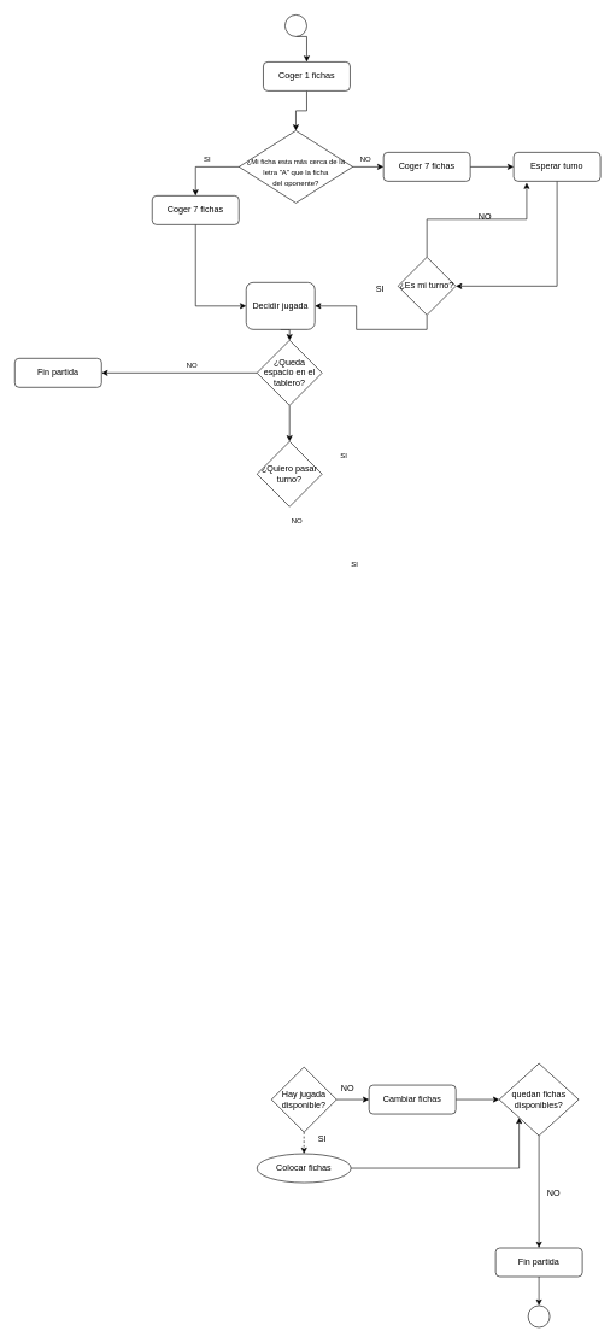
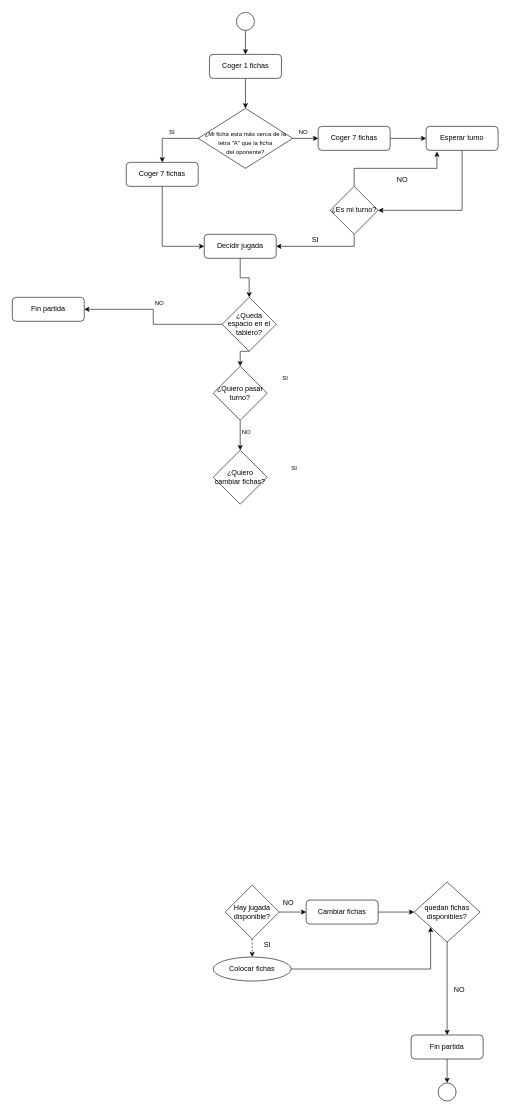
  <mxCell id="0" />
  <mxCell id="1" parent="0" />
  <mxCell id="2" style="edgeStyle=orthogonalEdgeStyle;rounded=0;orthogonalLoop=1;jettySize=auto;html=1;exitX=0.5;exitY=1;exitDx=0;exitDy=0;entryX=0.5;entryY=0;entryDx=0;entryDy=0;fontSize=10;" edge="1" parent="1" source="3" target="32"><mxGeometry relative="1" as="geometry" /></mxCell>
- <mxCell id="3" value="Coger 1 fichas" style="rounded=1;whiteSpace=wrap;html=1;fontSize=12;glass=0;strokeWidth=1;shadow=0;" parent="1" vertex="1"><mxGeometry x="363.75" y="85" width="120" height="40" as="geometry" /></mxCell>
+ <mxCell id="3" value="Coger 1 fichas" style="rounded=1;whiteSpace=wrap;html=1;fontSize=12;glass=0;strokeWidth=1;shadow=0;" parent="1" vertex="1"><mxGeometry x="348.75" y="90" width="120" height="40" as="geometry" /></mxCell>
  <mxCell id="4" style="edgeStyle=orthogonalEdgeStyle;rounded=0;orthogonalLoop=1;jettySize=auto;html=1;exitX=0.5;exitY=1;exitDx=0;exitDy=0;entryX=0.5;entryY=0;entryDx=0;entryDy=0;" parent="1" source="5" target="3" edge="1"><mxGeometry relative="1" as="geometry" /></mxCell>
  <mxCell id="5" value="" style="ellipse;whiteSpace=wrap;html=1;aspect=fixed;" parent="1" vertex="1"><mxGeometry x="393.75" y="20" width="30" height="30" as="geometry" /></mxCell>
  <mxCell id="6" style="edgeStyle=orthogonalEdgeStyle;rounded=0;orthogonalLoop=1;jettySize=auto;html=1;exitX=0.5;exitY=0;exitDx=0;exitDy=0;entryX=0.15;entryY=1.05;entryDx=0;entryDy=0;entryPerimeter=0;fontSize=10;" edge="1" parent="1" source="8" target="10"><mxGeometry relative="1" as="geometry" /></mxCell>
  <mxCell id="7" style="edgeStyle=orthogonalEdgeStyle;rounded=0;orthogonalLoop=1;jettySize=auto;html=1;exitX=0.5;exitY=1;exitDx=0;exitDy=0;fontSize=10;" edge="1" parent="1" source="8" target="13"><mxGeometry relative="1" as="geometry" /></mxCell>
- <mxCell id="8" value="¿Es mi turno?" style="rhombus;whiteSpace=wrap;html=1;" parent="1" vertex="1"><mxGeometry x="550" y="355" width="80" height="80" as="geometry" /></mxCell>
+ <mxCell id="8" value="¿Es mi turno?" style="rhombus;whiteSpace=wrap;html=1;" parent="1" vertex="1"><mxGeometry x="550" y="310" width="80" height="80" as="geometry" /></mxCell>
  <mxCell id="9" style="edgeStyle=orthogonalEdgeStyle;rounded=0;orthogonalLoop=1;jettySize=auto;html=1;exitX=0.5;exitY=1;exitDx=0;exitDy=0;entryX=1;entryY=0.5;entryDx=0;entryDy=0;fontSize=10;" edge="1" parent="1" source="10" target="8"><mxGeometry relative="1" as="geometry" /></mxCell>
  <mxCell id="10" value="Esperar turno" style="rounded=1;whiteSpace=wrap;html=1;fontSize=12;glass=0;strokeWidth=1;shadow=0;" parent="1" vertex="1"><mxGeometry x="710" y="210" width="120" height="40" as="geometry" /></mxCell>
  <mxCell id="11" value="NO" style="text;html=1;align=center;verticalAlign=middle;resizable=0;points=[];autosize=1;strokeColor=none;" parent="1" vertex="1"><mxGeometry x="655" y="290" width="30" height="20" as="geometry" /></mxCell>
  <mxCell id="12" style="edgeStyle=orthogonalEdgeStyle;rounded=0;orthogonalLoop=1;jettySize=auto;html=1;exitX=0.5;exitY=1;exitDx=0;exitDy=0;entryX=0.5;entryY=0;entryDx=0;entryDy=0;fontSize=10;" edge="1" parent="1" source="13" target="41"><mxGeometry relative="1" as="geometry" /></mxCell>
- <mxCell id="13" value="Decidir jugada" style="rounded=1;whiteSpace=wrap;html=1;fontSize=12;glass=0;strokeWidth=1;shadow=0;" parent="1" vertex="1"><mxGeometry x="340" y="390" width="95" height="65" as="geometry" /></mxCell>
+ <mxCell id="13" value="Decidir jugada" style="rounded=1;whiteSpace=wrap;html=1;fontSize=12;glass=0;strokeWidth=1;shadow=0;" parent="1" vertex="1"><mxGeometry x="340" y="390" width="120" height="40" as="geometry" /></mxCell>
  <mxCell id="14" style="edgeStyle=orthogonalEdgeStyle;rounded=0;orthogonalLoop=1;jettySize=auto;html=1;exitX=1;exitY=0.5;exitDx=0;exitDy=0;entryX=0;entryY=1;entryDx=0;entryDy=0;" parent="1" source="15" target="17" edge="1"><mxGeometry relative="1" as="geometry" /></mxCell>
  <mxCell id="15" value="Colocar fichas" style="ellipse;whiteSpace=wrap;html=1;fontSize=12;glass=0;strokeWidth=1;shadow=0;" parent="1" vertex="1"><mxGeometry x="355" y="1595" width="130" height="40" as="geometry" /></mxCell>
  <mxCell id="16" style="edgeStyle=orthogonalEdgeStyle;rounded=0;orthogonalLoop=1;jettySize=auto;html=1;exitX=0.5;exitY=1;exitDx=0;exitDy=0;entryX=0.5;entryY=0;entryDx=0;entryDy=0;" parent="1" source="17" target="27" edge="1"><mxGeometry relative="1" as="geometry" /></mxCell>
  <mxCell id="17" value="quedan fichas disponibles?" style="rhombus;whiteSpace=wrap;html=1;" parent="1" vertex="1"><mxGeometry x="690" y="1470" width="110" height="100" as="geometry" /></mxCell>
  <mxCell id="18" style="edgeStyle=orthogonalEdgeStyle;rounded=0;orthogonalLoop=1;jettySize=auto;html=1;exitX=0.5;exitY=1;exitDx=0;exitDy=0;entryX=0.5;entryY=0;entryDx=0;entryDy=0;dashed=1;" parent="1" source="20" target="15" edge="1"><mxGeometry relative="1" as="geometry" /></mxCell>
  <mxCell id="19" style="edgeStyle=orthogonalEdgeStyle;rounded=0;orthogonalLoop=1;jettySize=auto;html=1;exitX=1;exitY=0.5;exitDx=0;exitDy=0;entryX=0;entryY=0.5;entryDx=0;entryDy=0;" parent="1" source="20" target="24" edge="1"><mxGeometry relative="1" as="geometry" /></mxCell>
  <mxCell id="20" value="Hay jugada disponible?" style="rhombus;whiteSpace=wrap;html=1;" parent="1" vertex="1"><mxGeometry x="375" y="1475" width="90" height="90" as="geometry" /></mxCell>
  <mxCell id="21" value="SI" style="text;html=1;align=center;verticalAlign=middle;resizable=0;points=[];autosize=1;strokeColor=none;" parent="1" vertex="1"><mxGeometry x="510" y="390" width="30" height="20" as="geometry" /></mxCell>
  <mxCell id="22" value="SI" style="text;html=1;align=center;verticalAlign=middle;resizable=0;points=[];autosize=1;strokeColor=none;" parent="1" vertex="1"><mxGeometry x="430" y="1565" width="30" height="20" as="geometry" /></mxCell>
  <mxCell id="23" style="edgeStyle=orthogonalEdgeStyle;rounded=0;orthogonalLoop=1;jettySize=auto;html=1;exitX=1;exitY=0.5;exitDx=0;exitDy=0;entryX=0;entryY=0.5;entryDx=0;entryDy=0;" parent="1" source="24" target="17" edge="1"><mxGeometry relative="1" as="geometry" /></mxCell>
  <mxCell id="24" value="Cambiar fichas" style="rounded=1;whiteSpace=wrap;html=1;fontSize=12;glass=0;strokeWidth=1;shadow=0;" parent="1" vertex="1"><mxGeometry x="510" y="1500" width="120" height="40" as="geometry" /></mxCell>
  <mxCell id="25" value="NO" style="text;html=1;align=center;verticalAlign=middle;resizable=0;points=[];autosize=1;strokeColor=none;" parent="1" vertex="1"><mxGeometry x="465" y="1495" width="30" height="20" as="geometry" /></mxCell>
  <mxCell id="26" style="edgeStyle=orthogonalEdgeStyle;rounded=0;orthogonalLoop=1;jettySize=auto;html=1;exitX=0.5;exitY=1;exitDx=0;exitDy=0;entryX=0.5;entryY=0;entryDx=0;entryDy=0;" parent="1" source="27" target="28" edge="1"><mxGeometry relative="1" as="geometry" /></mxCell>
  <mxCell id="27" value="Fin partida" style="rounded=1;whiteSpace=wrap;html=1;fontSize=12;glass=0;strokeWidth=1;shadow=0;" parent="1" vertex="1"><mxGeometry x="685" y="1725" width="120" height="40" as="geometry" /></mxCell>
  <mxCell id="28" value="" style="ellipse;whiteSpace=wrap;html=1;aspect=fixed;" parent="1" vertex="1"><mxGeometry x="730" y="1805" width="30" height="30" as="geometry" /></mxCell>
  <mxCell id="29" value="NO" style="text;html=1;align=center;verticalAlign=middle;resizable=0;points=[];autosize=1;strokeColor=none;" parent="1" vertex="1"><mxGeometry x="750" y="1639.5" width="30" height="20" as="geometry" /></mxCell>
  <mxCell id="30" style="edgeStyle=orthogonalEdgeStyle;rounded=0;orthogonalLoop=1;jettySize=auto;html=1;exitX=0;exitY=0.5;exitDx=0;exitDy=0;entryX=0.5;entryY=0;entryDx=0;entryDy=0;fontSize=10;" edge="1" parent="1" source="32" target="36"><mxGeometry relative="1" as="geometry" /></mxCell>
  <mxCell id="31" style="edgeStyle=orthogonalEdgeStyle;rounded=0;orthogonalLoop=1;jettySize=auto;html=1;exitX=1;exitY=0.5;exitDx=0;exitDy=0;fontSize=10;" edge="1" parent="1" source="32" target="38"><mxGeometry relative="1" as="geometry" /></mxCell>
  <mxCell id="32" value="&lt;span style=&quot;font-size: 10px&quot;&gt;&lt;br&gt;¿Mi ficha esta más cerca de la&lt;/span&gt;&lt;br&gt;&lt;span style=&quot;font-size: 10px&quot;&gt;letra &quot;A&quot; que la ficha&lt;/span&gt;&lt;br&gt;&lt;div&gt;&lt;span style=&quot;font-size: 10px&quot;&gt;del oponente?&lt;/span&gt;&lt;/div&gt;" style="rhombus;whiteSpace=wrap;html=1;rounded=0;align=center;" vertex="1" parent="1"><mxGeometry x="330" y="180" width="157.5" height="100" as="geometry" /></mxCell>
  <mxCell id="33" value="NO" style="text;html=1;align=center;verticalAlign=middle;resizable=0;points=[];autosize=1;strokeColor=none;fillColor=none;fontSize=10;" vertex="1" parent="1"><mxGeometry x="490" y="210" width="30" height="20" as="geometry" /></mxCell>
  <mxCell id="34" value="SI" style="text;html=1;align=center;verticalAlign=middle;resizable=0;points=[];autosize=1;strokeColor=none;fillColor=none;fontSize=10;" vertex="1" parent="1"><mxGeometry x="276.25" y="210" width="20" height="20" as="geometry" /></mxCell>
  <mxCell id="35" style="edgeStyle=orthogonalEdgeStyle;rounded=0;orthogonalLoop=1;jettySize=auto;html=1;exitX=0.5;exitY=1;exitDx=0;exitDy=0;entryX=0;entryY=0.5;entryDx=0;entryDy=0;fontSize=10;" edge="1" parent="1" source="36" target="13"><mxGeometry relative="1" as="geometry" /></mxCell>
  <mxCell id="36" value="Coger 7 fichas" style="rounded=1;whiteSpace=wrap;html=1;fontSize=12;glass=0;strokeWidth=1;shadow=0;" vertex="1" parent="1"><mxGeometry x="210" y="270" width="120" height="40" as="geometry" /></mxCell>
  <mxCell id="37" style="edgeStyle=orthogonalEdgeStyle;rounded=0;orthogonalLoop=1;jettySize=auto;html=1;exitX=1;exitY=0.5;exitDx=0;exitDy=0;entryX=0;entryY=0.5;entryDx=0;entryDy=0;fontSize=10;" edge="1" parent="1" source="38" target="10"><mxGeometry relative="1" as="geometry" /></mxCell>
  <mxCell id="38" value="Coger 7 fichas" style="rounded=1;whiteSpace=wrap;html=1;fontSize=12;glass=0;strokeWidth=1;shadow=0;" vertex="1" parent="1"><mxGeometry x="530" y="210" width="120" height="40" as="geometry" /></mxCell>
  <mxCell id="39" style="edgeStyle=orthogonalEdgeStyle;rounded=0;orthogonalLoop=1;jettySize=auto;html=1;exitX=0;exitY=0.5;exitDx=0;exitDy=0;entryX=1;entryY=0.5;entryDx=0;entryDy=0;fontSize=10;" edge="1" parent="1" source="41" target="42"><mxGeometry relative="1" as="geometry" /></mxCell>
  <mxCell id="40" style="edgeStyle=orthogonalEdgeStyle;rounded=0;orthogonalLoop=1;jettySize=auto;html=1;exitX=0.5;exitY=1;exitDx=0;exitDy=0;entryX=0.5;entryY=0;entryDx=0;entryDy=0;fontSize=10;" edge="1" parent="1" source="41" target="45"><mxGeometry relative="1" as="geometry" /></mxCell>
- <mxCell id="41" value="¿Queda espacio en el tablero?" style="rhombus;whiteSpace=wrap;html=1;" vertex="1" parent="1"><mxGeometry x="355" y="470" width="90" height="90" as="geometry" /></mxCell>
+ <mxCell id="41" value="¿Queda espacio en el tablero?" style="rhombus;whiteSpace=wrap;html=1;" vertex="1" parent="1"><mxGeometry x="370" y="495" width="90" height="90" as="geometry" /></mxCell>
  <mxCell id="42" value="Fin partida" style="rounded=1;whiteSpace=wrap;html=1;fontSize=12;glass=0;strokeWidth=1;shadow=0;" vertex="1" parent="1"><mxGeometry x="20" y="495" width="120" height="40" as="geometry" /></mxCell>
  <mxCell id="43" value="NO" style="text;html=1;align=center;verticalAlign=middle;resizable=0;points=[];autosize=1;strokeColor=none;fillColor=none;fontSize=10;" vertex="1" parent="1"><mxGeometry x="250" y="495" width="30" height="20" as="geometry" /></mxCell>
+ <mxCell id="44" style="edgeStyle=orthogonalEdgeStyle;rounded=0;orthogonalLoop=1;jettySize=auto;html=1;exitX=0.5;exitY=1;exitDx=0;exitDy=0;entryX=0.5;entryY=0;entryDx=0;entryDy=0;fontSize=10;" edge="1" parent="1" source="45" target="47"><mxGeometry relative="1" as="geometry"><mxPoint x="400" y="770" as="targetPoint" /></mxGeometry></mxCell>
  <mxCell id="45" value="¿Quiero pasar turno?" style="rhombus;whiteSpace=wrap;html=1;" vertex="1" parent="1"><mxGeometry x="355" y="610" width="90" height="90" as="geometry" /></mxCell>
  <mxCell id="46" value="SI" style="text;html=1;align=center;verticalAlign=middle;resizable=0;points=[];autosize=1;strokeColor=none;fillColor=none;fontSize=10;" vertex="1" parent="1"><mxGeometry x="465" y="620" width="20" height="20" as="geometry" /></mxCell>
+ <mxCell id="47" value="¿Quiero cambiar fichas?" style="rhombus;whiteSpace=wrap;html=1;" vertex="1" parent="1"><mxGeometry x="355" y="750" width="90" height="90" as="geometry" /></mxCell>
  <mxCell id="48" value="NO" style="text;html=1;align=center;verticalAlign=middle;resizable=0;points=[];autosize=1;strokeColor=none;fillColor=none;fontSize=10;" vertex="1" parent="1"><mxGeometry x="395" y="710" width="30" height="20" as="geometry" /></mxCell>
  <mxCell id="49" value="SI" style="text;html=1;align=center;verticalAlign=middle;resizable=0;points=[];autosize=1;strokeColor=none;fillColor=none;fontSize=10;" vertex="1" parent="1"><mxGeometry x="480" y="770" width="20" height="20" as="geometry" /></mxCell>
